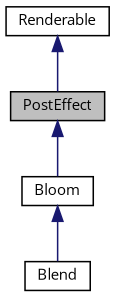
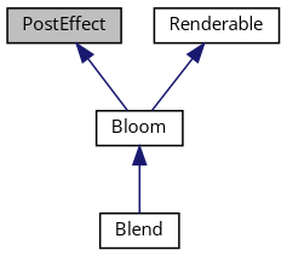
  digraph {
    fontname="Open Sans"
    node [color=black fillcolor=white fontname="Open Sans" fontsize=10 shape=record style=filled]
    edge [color=midnightblue dir=back fontname="Open Sans" fontsize=10 labelfontname=Helvetica labelfontsize=10 style=solid]
    n1 [fillcolor=grey75 fontcolor=black height=0.2 label=PostEffect width=0.4]
    n2 [height=0.2 label=Bloom width=0.4]
    n3 [height=0.2 label=Blend width=0.4]
    n4 [height=0.2 label=Renderable width=0.4]
    n1 -> n2
    n2 -> n3
-   n4 -> n1
+   n4 -> n2
  }
